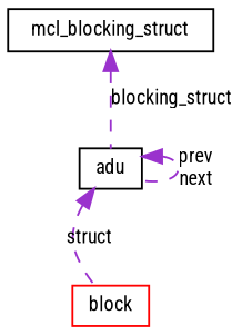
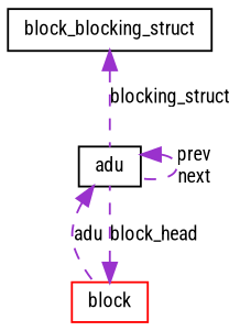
  digraph {
    fontname="Roboto Condensed"
    node [color=black fontname="Roboto Condensed" fontsize=10 shape=record]
    edge [color=darkorchid3 dir=back fontname="Roboto Condensed" fontsize=10 labelfontname=Helvetica labelfontsize=10 style=dashed]
    n1 [height=0.2 label=adu width=0.4]
    n2 [color=red height=0.2 label=block width=0.4]
-   n3 [height=0.2 label=mcl_blocking_struct width=0.4]
+   n3 [height=0.2 label=block_blocking_struct width=0.4]
    n1 -> n1 [label="prev\nnext"]
-   n1 -> n2 [label=struct]
+   n1 -> n2 [label=adu]
+   n2 -> n1 [label=block_head]
    n3 -> n1 [label=blocking_struct]
  }
